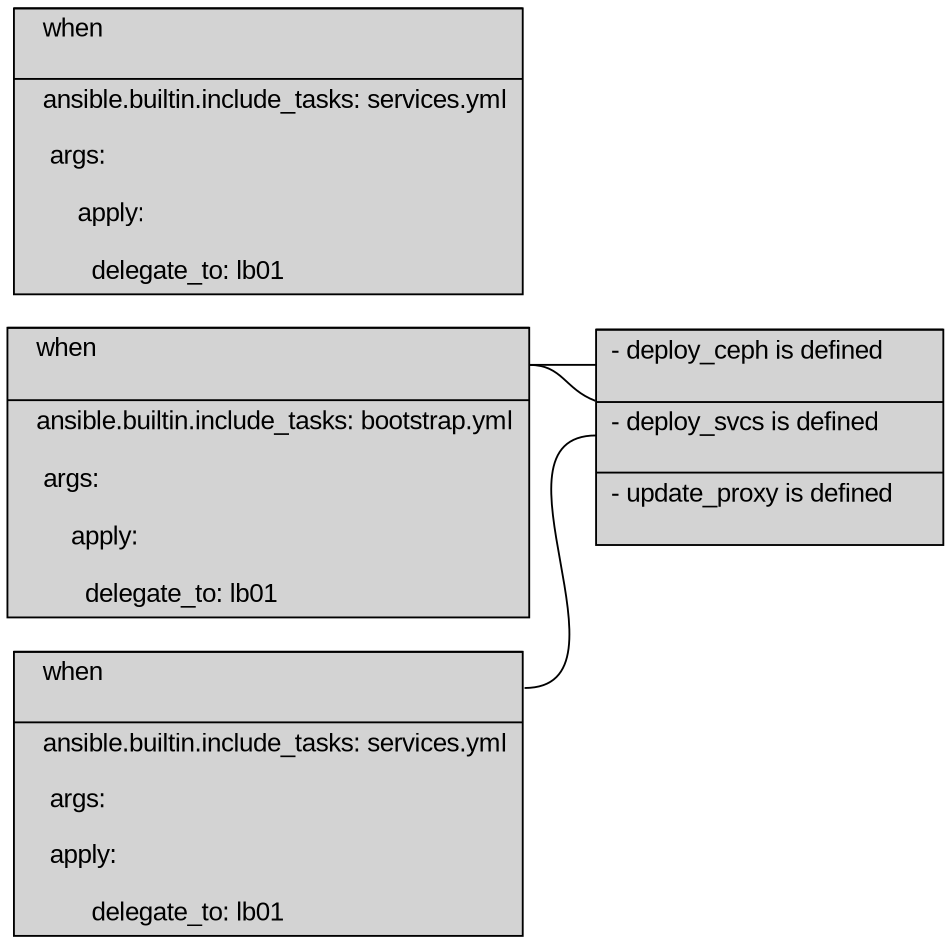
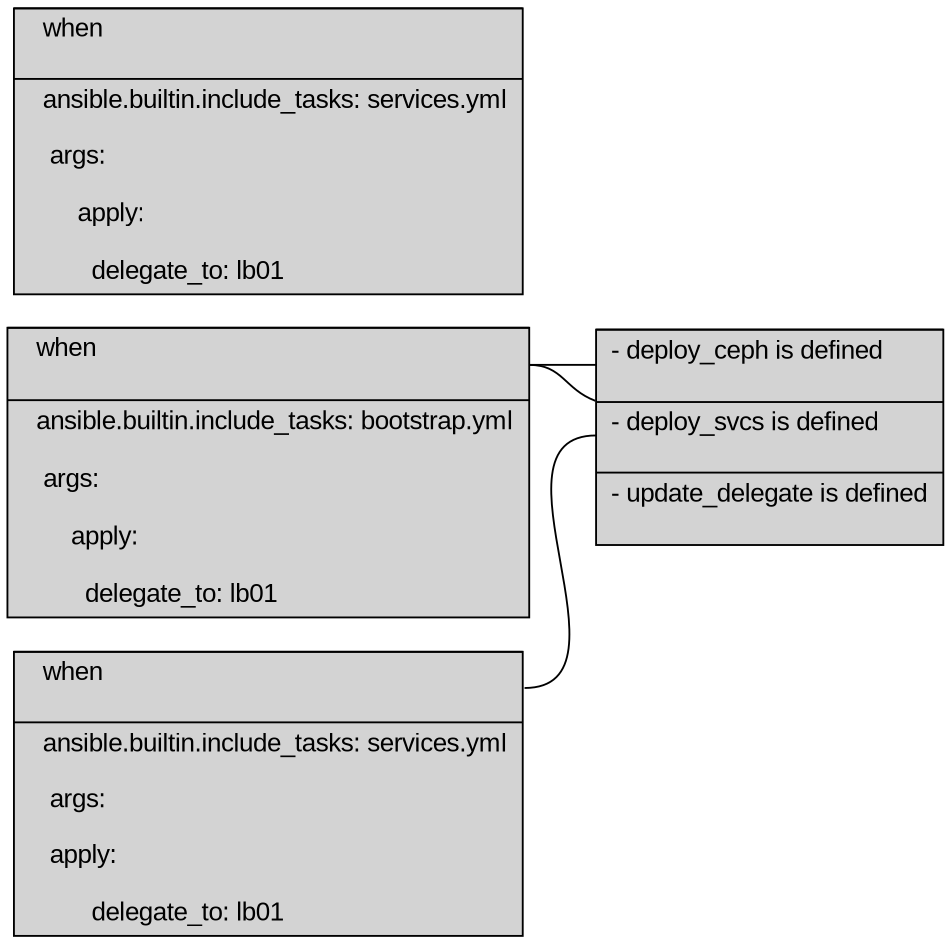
  graph {
    rankdir=LR
    node [fontname=Arial labeljust=l nojustify=false shape=record style=filled]
    edge [fontname=Arial labeljust=l tailport=f1]
-   n1 [label="\n                 <f0>- inventory_hostname in groups['_admin']\l&nbsp; \n                |<f1>- deploy_ceph is defined\l&nbsp; \n                |<f2>- deploy_svcs is defined\l&nbsp;\n                |<f3>- update_proxy is defined\l&nbsp;"]
+   n1 [label="\n                 <f0>- inventory_hostname in groups['_admin']\l&nbsp; \n                |<f1>- deploy_ceph is defined\l&nbsp; \n                |<f2>- deploy_svcs is defined\l&nbsp;\n                |<f3>- update_delegate is defined\l&nbsp;"]
    n2 [label="\n               <f0>- name: Deploy Ceph\l&nbsp; \n                     run_once: True\l \n               |<f1>&nbsp; when\l\n               |<f2>&nbsp; ansible.builtin.include_tasks: bootstrap.yml\l\n                    &nbsp; args:\l\n                    &nbsp; &nbsp; &nbsp; apply:\l\n                    &nbsp; &nbsp; &nbsp; &nbsp; delegate_to: lb01\l"]
    n3 [label="\n               <f0>- name: Deploy ceph services and modules\l&nbsp; \n                     run_once: True\l \n               |<f1>&nbsp; when\l \n               |<f2>&nbsp; ansible.builtin.include_tasks: services.yml\l \n                    &nbsp; args:\l &nbsp; &nbsp; \n                    &nbsp; apply:\l\n                    &nbsp; &nbsp; &nbsp; &nbsp; delegate_to: lb01\l"]
    n4 [label="\n                <f0>- name: Update proxy\l&nbsp; \n                      run_once: True\l \n                |<f1>&nbsp; when\l \n                |<f2>&nbsp; ansible.builtin.include_tasks: services.yml\l \n                     &nbsp; args:\l\n                     &nbsp; &nbsp; &nbsp; apply:\l\n                     &nbsp; &nbsp; &nbsp; &nbsp; delegate_to: lb01\l"]
    subgraph sub_1 {
      n1
      n2
      n3
      n4
    }
    subgraph sub_2 {
    }
    n2 -- n1 [headport=f0]
    n2 -- n1 [headport=f1]
    n3 -- n1 [headport=f2]
  }
